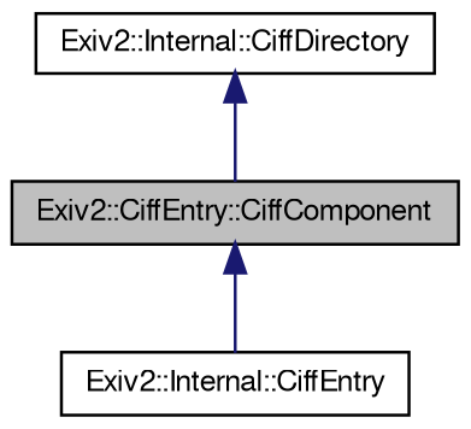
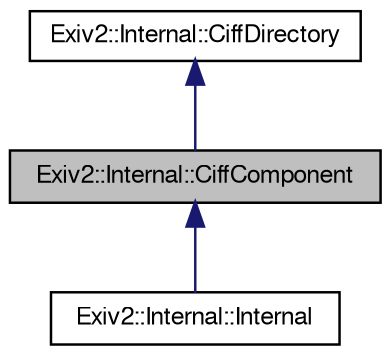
  digraph {
    node [color=black fillcolor=white fontname=FreeSans fontsize=10 shape=record style=filled]
    edge [color=midnightblue dir=back fontname=FreeSans fontsize=10 labelfontname=FreeSans labelfontsize=10 style=solid]
-   n1 [fillcolor=grey75 fontcolor=black height=0.2 label="Exiv2::CiffEntry::CiffComponent" width=0.4]
-   n2 [height=0.2 label="Exiv2::Internal::CiffEntry" width=0.4]
+   n1 [fillcolor=grey75 fontcolor=black height=0.2 label="Exiv2::Internal::CiffComponent" width=0.4]
+   n2 [height=0.2 label="Exiv2::Internal::Internal" width=0.4]
    n3 [height=0.2 label="Exiv2::Internal::CiffDirectory" width=0.4]
    n1 -> n2
    n3 -> n1
  }
